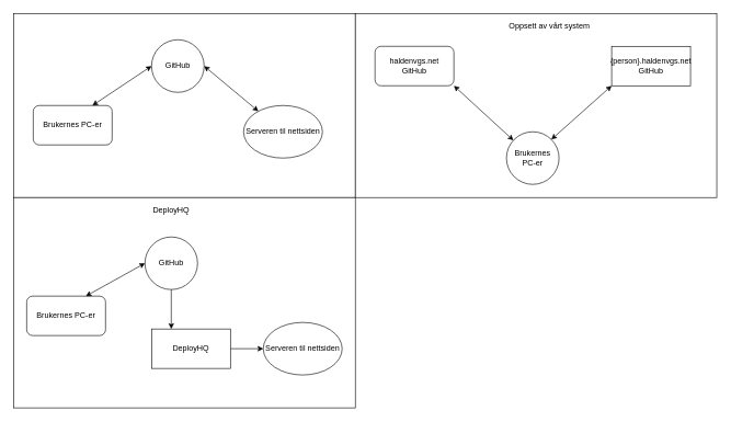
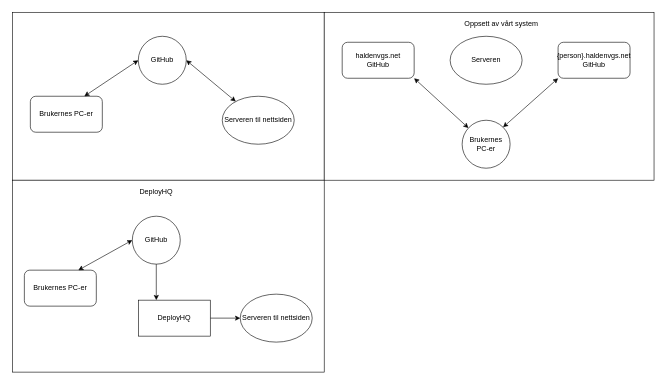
  <mxCell id="0" />
  <mxCell id="1" parent="0" />
  <mxCell id="2" value="" style="rounded=0;whiteSpace=wrap;html=1;" parent="1" vertex="1"><mxGeometry width="520" height="280" as="geometry" x="20" y="20" /></mxCell>
  <mxCell id="3" value="" style="rounded=0;whiteSpace=wrap;html=1;" parent="1" vertex="1"><mxGeometry y="300" width="520" height="320" as="geometry" x="20" /></mxCell>
  <mxCell id="4" value="DeployHQ" style="text;html=1;strokeColor=none;fillColor=none;align=center;verticalAlign=middle;whiteSpace=wrap;rounded=0;" parent="1" vertex="1"><mxGeometry x="240" y="310" width="40" height="20" as="geometry" /></mxCell>
  <mxCell id="5" value="" style="group" parent="1" vertex="1" connectable="0"><mxGeometry x="50" y="60" width="440" height="180" as="geometry" /></mxCell>
  <mxCell id="6" value="Brukernes PC-er" style="rounded=1;whiteSpace=wrap;html=1;" parent="5" vertex="1"><mxGeometry y="100" width="120" height="60" as="geometry" /></mxCell>
  <mxCell id="7" value="Serveren til nettsiden" style="ellipse;whiteSpace=wrap;html=1;" parent="5" vertex="1"><mxGeometry x="320" y="100" width="120" height="80" as="geometry" /></mxCell>
  <mxCell id="8" value="GitHub" style="ellipse;whiteSpace=wrap;html=1;aspect=fixed;" parent="5" vertex="1"><mxGeometry x="180" width="80" height="80" as="geometry" /></mxCell>
  <mxCell id="9" value="" style="endArrow=classic;startArrow=classic;html=1;exitX=0.75;exitY=0;exitDx=0;exitDy=0;entryX=0;entryY=0.5;entryDx=0;entryDy=0;" parent="5" source="6" target="8" edge="1"><mxGeometry width="50" height="50" relative="1" as="geometry"><mxPoint x="80" y="80" as="sourcePoint" /><mxPoint x="130" y="30" as="targetPoint" /></mxGeometry></mxCell>
  <mxCell id="10" value="" style="endArrow=classic;startArrow=classic;html=1;entryX=1;entryY=0.5;entryDx=0;entryDy=0;" parent="5" source="7" target="8" edge="1"><mxGeometry width="50" height="50" relative="1" as="geometry"><mxPoint x="250" y="150" as="sourcePoint" /><mxPoint x="300" y="100" as="targetPoint" /></mxGeometry></mxCell>
  <mxCell id="11" value="" style="group" parent="1" vertex="1" connectable="0"><mxGeometry x="40" y="360" width="480" height="210" as="geometry" /></mxCell>
  <mxCell id="12" value="Brukernes PC-er" style="rounded=1;whiteSpace=wrap;html=1;" parent="11" vertex="1"><mxGeometry y="90" width="120" height="60" as="geometry" /></mxCell>
  <mxCell id="13" value="Serveren til nettsiden" style="ellipse;whiteSpace=wrap;html=1;" parent="11" vertex="1"><mxGeometry x="360" y="130" width="120" height="80" as="geometry" /></mxCell>
  <mxCell id="14" value="GitHub" style="ellipse;whiteSpace=wrap;html=1;aspect=fixed;" parent="11" vertex="1"><mxGeometry x="180" width="80" height="80" as="geometry" /></mxCell>
  <mxCell id="15" value="" style="endArrow=classic;startArrow=classic;html=1;exitX=0.75;exitY=0;exitDx=0;exitDy=0;entryX=0;entryY=0.5;entryDx=0;entryDy=0;" parent="11" source="12" target="14" edge="1"><mxGeometry width="50" height="50" relative="1" as="geometry"><mxPoint x="130" y="60" as="sourcePoint" /><mxPoint x="180" y="10" as="targetPoint" /></mxGeometry></mxCell>
  <mxCell id="16" style="edgeStyle=orthogonalEdgeStyle;rounded=0;orthogonalLoop=1;jettySize=auto;html=1;exitX=1;exitY=0.5;exitDx=0;exitDy=0;entryX=0;entryY=0.5;entryDx=0;entryDy=0;" parent="11" source="17" target="13" edge="1"><mxGeometry relative="1" as="geometry" /></mxCell>
  <mxCell id="17" value="DeployHQ" style="rounded=0;whiteSpace=wrap;html=1;" parent="11" vertex="1"><mxGeometry x="190" y="140" width="120" height="60" as="geometry" /></mxCell>
  <mxCell id="18" value="" style="endArrow=classic;html=1;exitX=0.5;exitY=1;exitDx=0;exitDy=0;entryX=0.25;entryY=0;entryDx=0;entryDy=0;" parent="11" source="14" target="17" edge="1"><mxGeometry width="50" height="50" relative="1" as="geometry"><mxPoint x="200" y="130" as="sourcePoint" /><mxPoint x="250" y="80" as="targetPoint" /></mxGeometry></mxCell>
  <mxCell id="19" value="" style="rounded=0;whiteSpace=wrap;html=1;" parent="1" vertex="1"><mxGeometry x="540" width="550" height="280" as="geometry" y="20" /></mxCell>
  <mxCell id="20" value="" style="group" parent="1" vertex="1" connectable="0"><mxGeometry x="570" y="60" width="480" height="220" as="geometry" /></mxCell>
- <mxCell id="22" value="{person}.haldenvgs.net&lt;br&gt;GitHub" style="whiteSpace=wrap;html=1;rounded=0;" parent="20" vertex="1"><mxGeometry x="360" y="10" width="120" height="60" as="geometry" /></mxCell>
+ <mxCell id="21" value="Serveren" style="ellipse;whiteSpace=wrap;html=1;" parent="20" vertex="1"><mxGeometry x="180" width="120" height="80" as="geometry" /></mxCell>
+ <mxCell id="22" value="{person}.haldenvgs.net&lt;br&gt;GitHub" style="rounded=1;whiteSpace=wrap;html=1;" parent="20" vertex="1"><mxGeometry x="360" y="10" width="120" height="60" as="geometry" /></mxCell>
  <mxCell id="23" value="haldenvgs.net&lt;br&gt;GitHub" style="rounded=1;whiteSpace=wrap;html=1;" parent="20" vertex="1"><mxGeometry y="10" width="120" height="60" as="geometry" /></mxCell>
  <mxCell id="24" value="Brukernes PC-er" style="ellipse;whiteSpace=wrap;html=1;aspect=fixed;" parent="20" vertex="1"><mxGeometry x="200" y="140" width="80" height="80" as="geometry" /></mxCell>
  <mxCell id="25" value="" style="endArrow=classic;startArrow=classic;html=1;entryX=1;entryY=1;entryDx=0;entryDy=0;" parent="20" source="24" target="23" edge="1"><mxGeometry width="50" height="50" relative="1" as="geometry"><mxPoint x="80" y="150" as="sourcePoint" /><mxPoint x="130" y="100" as="targetPoint" /></mxGeometry></mxCell>
  <mxCell id="26" value="" style="endArrow=classic;startArrow=classic;html=1;exitX=1;exitY=0;exitDx=0;exitDy=0;entryX=0;entryY=1;entryDx=0;entryDy=0;" parent="20" source="24" target="22" edge="1"><mxGeometry width="50" height="50" relative="1" as="geometry"><mxPoint x="340" y="180" as="sourcePoint" /><mxPoint x="390" y="130" as="targetPoint" /></mxGeometry></mxCell>
  <mxCell id="27" value="Oppsett av vårt system" style="text;html=1;strokeColor=none;fillColor=none;align=center;verticalAlign=middle;whiteSpace=wrap;rounded=0;" vertex="1" parent="1"><mxGeometry x="772.5" y="30" width="125" height="20" as="geometry" /></mxCell>
